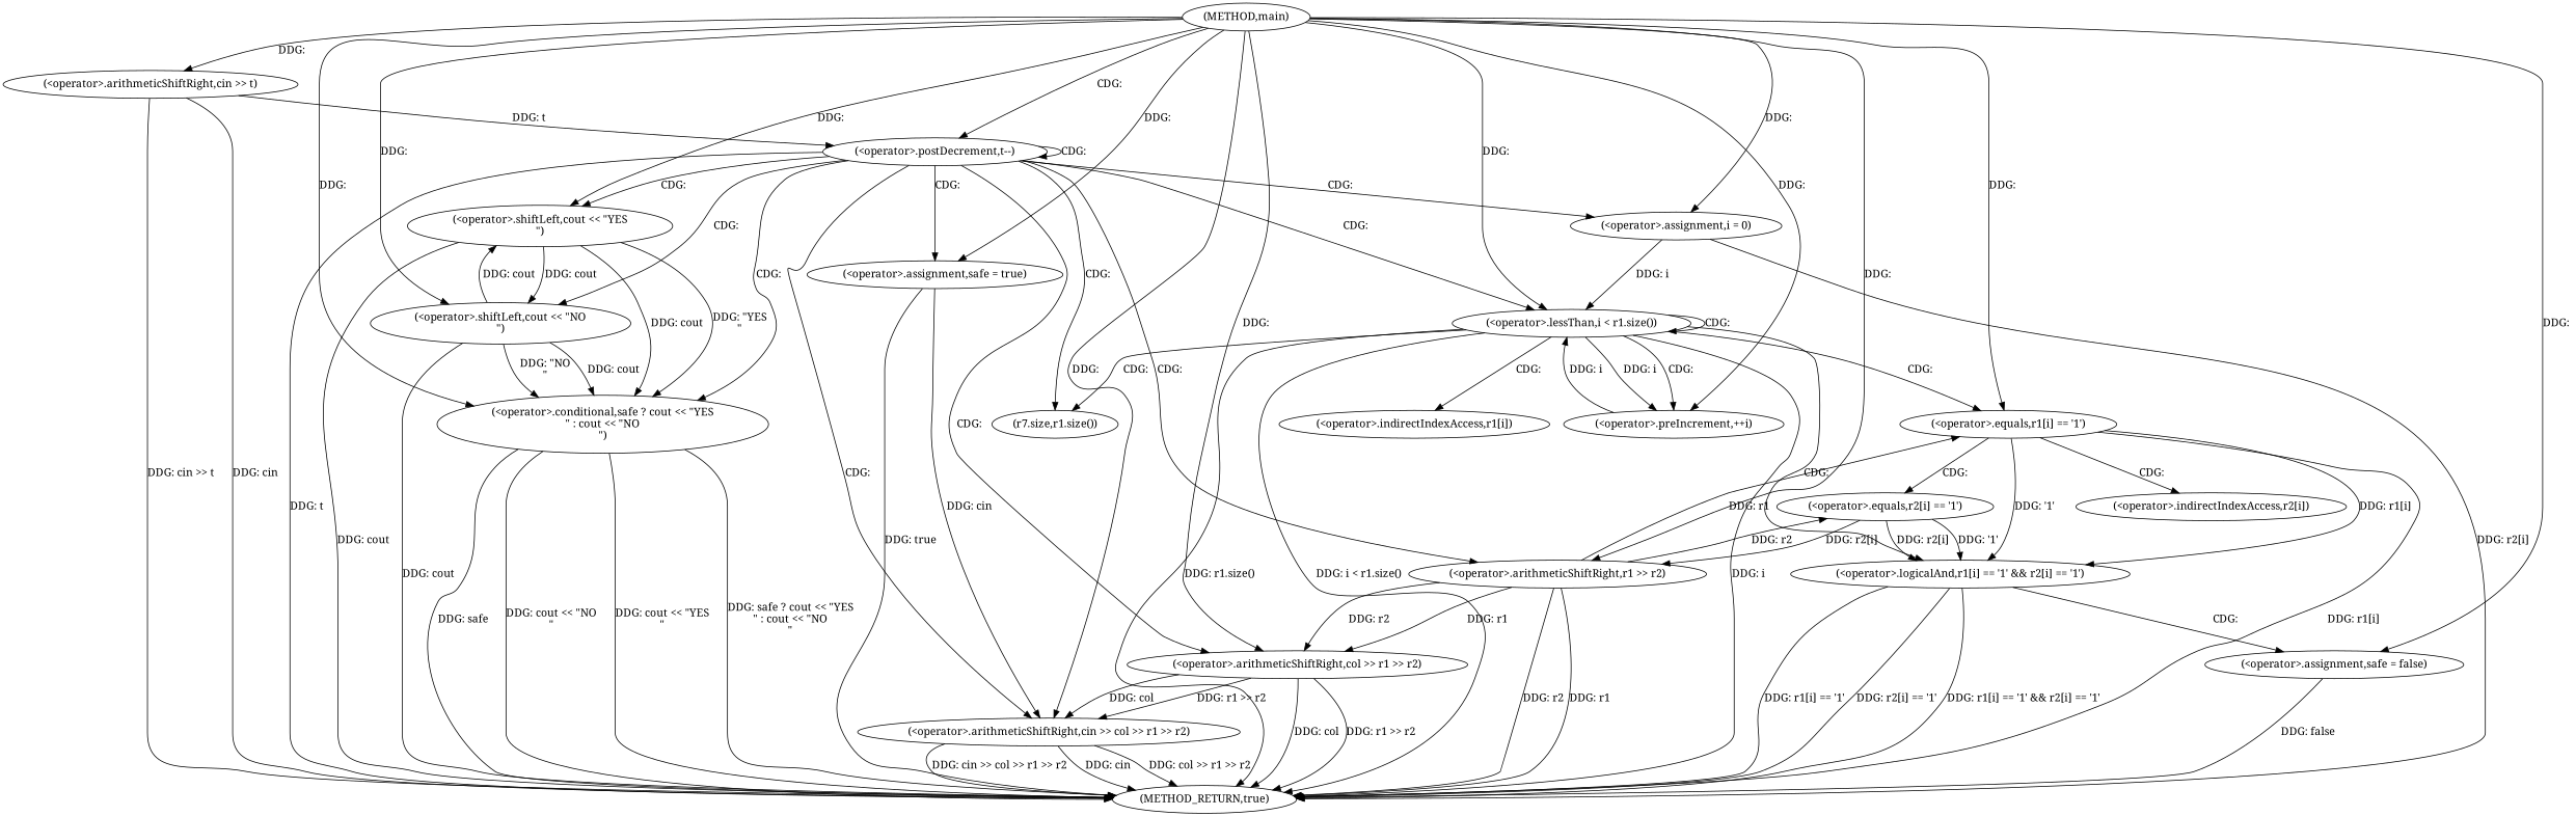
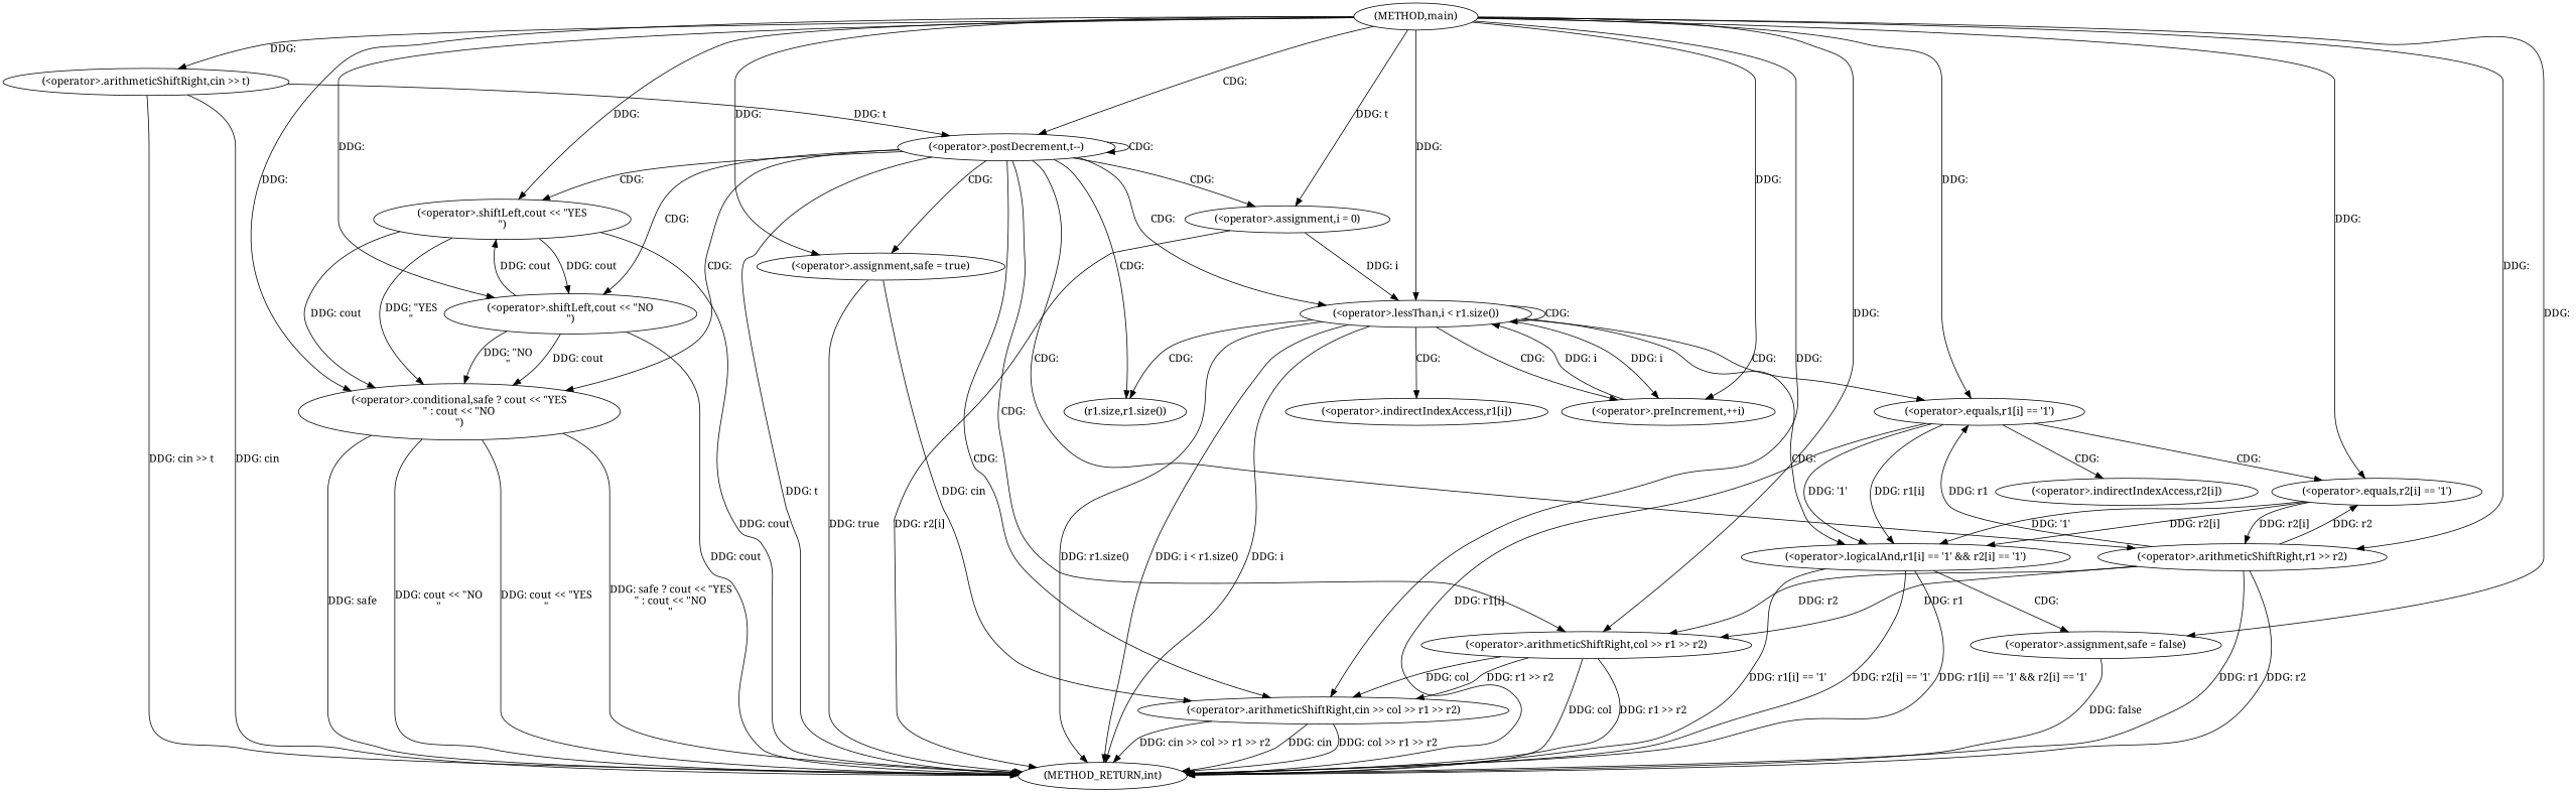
  digraph {
    fontname="Noto Serif"
    node [fontname="Noto Serif"]
    edge [fontname="Noto Serif"]
    n1 [label="(METHOD,main)"]
    n2 [label="(<operator>.arithmeticShiftRight,cin >> t)"]
    n3 [label="(<operator>.postDecrement,t--)"]
    n4 [label="(<operator>.arithmeticShiftRight,cin >> col >> r1 >> r2)"]
    n5 [label="(<operator>.assignment,safe = true)"]
    n6 [label="(<operator>.conditional,safe ? cout << \"YES\n\" : cout << \"NO\n\")"]
    n7 [label="(<operator>.assignment,i = 0)"]
    n8 [label="(<operator>.lessThan,i < r1.size())"]
    n9 [label="(<operator>.preIncrement,++i)"]
    n10 [label="(<operator>.arithmeticShiftRight,col >> r1 >> r2)"]
    n11 [label="(<operator>.shiftLeft,cout << \"YES\n\")"]
    n12 [label="(<operator>.shiftLeft,cout << \"NO\n\")"]
    n13 [label="(<operator>.arithmeticShiftRight,r1 >> r2)"]
    n14 [label="(<operator>.assignment,safe = false)"]
    n15 [label="(<operator>.equals,r1[i] == '1')"]
    n16 [label="(<operator>.equals,r2[i] == '1')"]
-   n17 [label="(METHOD_RETURN,true)"]
-   n18 [label="(r7.size,r1.size())"]
+   n17 [label="(METHOD_RETURN,int)"]
+   n18 [label="(r1.size,r1.size())"]
    n19 [label="(<operator>.logicalAnd,r1[i] == '1' && r2[i] == '1')"]
    n20 [label="(<operator>.indirectIndexAccess,r1[i])"]
    n21 [label="(<operator>.indirectIndexAccess,r2[i])"]
    n1 -> n2 [label="DDG: "]
    n1 -> n3 [label="CDG: "]
    n1 -> n4 [label="DDG: "]
    n1 -> n5 [label="DDG: "]
    n1 -> n6 [label="DDG: "]
-   n1 -> n7 [label="DDG: "]
+   n1 -> n7 [label="DDG: t"]
    n1 -> n8 [label="DDG: "]
    n1 -> n9 [label="DDG: "]
    n1 -> n10 [label="DDG: "]
    n1 -> n11 [label="DDG: "]
    n1 -> n12 [label="DDG: "]
    n1 -> n13 [label="DDG: "]
    n1 -> n14 [label="DDG: "]
    n1 -> n15 [label="DDG: "]
+   n1 -> n16 [label="DDG: "]
    n2 -> n3 [label="DDG: t"]
    n2 -> n17 [label="DDG: cin"]
    n2 -> n17 [label="DDG: cin >> t"]
    n3 -> n3 [label="CDG: "]
    n3 -> n4 [label="CDG: "]
    n3 -> n5 [label="CDG: "]
    n3 -> n6 [label="CDG: "]
    n3 -> n7 [label="CDG: "]
    n3 -> n8 [label="CDG: "]
    n3 -> n10 [label="CDG: "]
    n3 -> n11 [label="CDG: "]
    n3 -> n12 [label="CDG: "]
    n3 -> n13 [label="CDG: "]
    n3 -> n17 [label="DDG: t"]
    n3 -> n18 [label="CDG: "]
    n4 -> n17 [label="DDG: cin"]
    n4 -> n17 [label="DDG: col >> r1 >> r2"]
    n4 -> n17 [label="DDG: cin >> col >> r1 >> r2"]
    n5 -> n4 [label="DDG: cin"]
    n5 -> n17 [label="DDG: true"]
    n6 -> n17 [label="DDG: safe"]
    n6 -> n17 [label="DDG: cout << \"NO\n\""]
    n6 -> n17 [label="DDG: cout << \"YES\n\""]
    n6 -> n17 [label="DDG: safe ? cout << \"YES\n\" : cout << \"NO\n\""]
    n7 -> n8 [label="DDG: i"]
    n7 -> n17 [label="DDG: r2[i]"]
    n8 -> n8 [label="CDG: "]
    n8 -> n9 [label="DDG: i"]
    n8 -> n9 [label="CDG: "]
    n8 -> n15 [label="CDG: "]
    n8 -> n17 [label="DDG: i"]
    n8 -> n17 [label="DDG: r1.size()"]
    n8 -> n17 [label="DDG: i < r1.size()"]
    n8 -> n18 [label="CDG: "]
    n8 -> n19 [label="CDG: "]
    n8 -> n20 [label="CDG: "]
    n9 -> n8 [label="DDG: i"]
    n10 -> n4 [label="DDG: col"]
    n10 -> n4 [label="DDG: r1 >> r2"]
    n10 -> n17 [label="DDG: col"]
    n10 -> n17 [label="DDG: r1 >> r2"]
    n11 -> n6 [label="DDG: cout"]
    n11 -> n6 [label="DDG: \"YES\n\""]
    n11 -> n12 [label="DDG: cout"]
    n11 -> n17 [label="DDG: cout"]
    n12 -> n6 [label="DDG: \"NO\n\""]
    n12 -> n6 [label="DDG: cout"]
    n12 -> n11 [label="DDG: cout"]
    n12 -> n17 [label="DDG: cout"]
    n13 -> n10 [label="DDG: r2"]
    n13 -> n10 [label="DDG: r1"]
    n13 -> n15 [label="DDG: r1"]
    n13 -> n16 [label="DDG: r2"]
    n13 -> n17 [label="DDG: r1"]
    n13 -> n17 [label="DDG: r2"]
    n14 -> n17 [label="DDG: false"]
    n15 -> n16 [label="CDG: "]
    n15 -> n17 [label="DDG: r1[i]"]
    n15 -> n19 [label="DDG: '1'"]
    n15 -> n19 [label="DDG: r1[i]"]
    n15 -> n21 [label="CDG: "]
    n16 -> n13 [label="DDG: r2[i]"]
    n16 -> n19 [label="DDG: '1'"]
    n16 -> n19 [label="DDG: r2[i]"]
    n19 -> n14 [label="CDG: "]
    n19 -> n17 [label="DDG: r1[i] == '1'"]
    n19 -> n17 [label="DDG: r2[i] == '1'"]
    n19 -> n17 [label="DDG: r1[i] == '1' && r2[i] == '1'"]
  }
